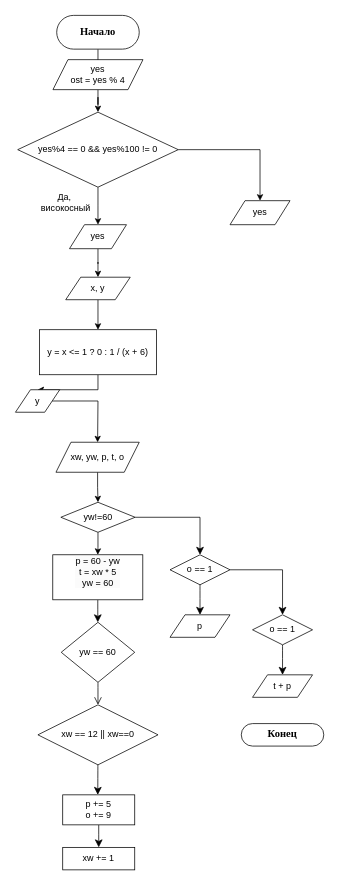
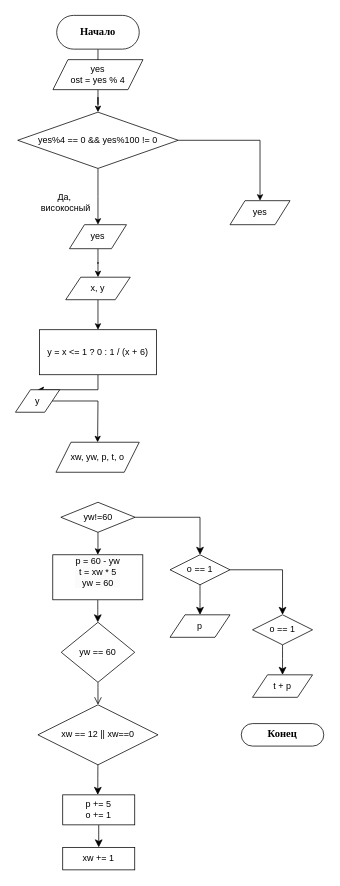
  <mxCell id="0" />
  <mxCell id="1" parent="0" />
  <mxCell id="2" style="edgeStyle=orthogonalEdgeStyle;rounded=0;orthogonalLoop=1;jettySize=auto;html=1;" edge="1" parent="1" source="3"><mxGeometry relative="1" as="geometry"><mxPoint x="130" y="79" as="targetPoint" /></mxGeometry></mxCell>
  <mxCell id="3" value="Начало" style="rounded=1;whiteSpace=wrap;html=1;arcSize=50;fontFamily=Times New Roman;fontStyle=1;labelBackgroundColor=none;fontColor=default;labelBorderColor=none;fontSize=14;spacing=8;" vertex="1" parent="1"><mxGeometry x="75" y="20" width="110" height="45" as="geometry" /></mxCell>
  <mxCell id="4" value="Конец" style="rounded=1;whiteSpace=wrap;html=1;arcSize=50;fontFamily=Times New Roman;fontStyle=1;labelBackgroundColor=none;fontColor=default;labelBorderColor=none;fontSize=14;spacing=8;" vertex="1" parent="1"><mxGeometry x="321" y="964" width="110" height="30" as="geometry" /></mxCell>
  <mxCell id="5" style="edgeStyle=orthogonalEdgeStyle;rounded=0;orthogonalLoop=1;jettySize=auto;html=1;entryX=0.5;entryY=0;entryDx=0;entryDy=0;" edge="1" parent="1" source="6" target="9"><mxGeometry relative="1" as="geometry"><mxPoint x="130" y="139" as="targetPoint" /></mxGeometry></mxCell>
  <mxCell id="6" value="yes&lt;div&gt;ost = yes % 4&lt;/div&gt;" style="shape=parallelogram;perimeter=parallelogramPerimeter;whiteSpace=wrap;html=1;fixedSize=1;" vertex="1" parent="1"><mxGeometry x="70" y="79" width="120" height="40" as="geometry" /></mxCell>
  <mxCell id="7" style="edgeStyle=orthogonalEdgeStyle;rounded=0;orthogonalLoop=1;jettySize=auto;html=1;entryX=0.5;entryY=0;entryDx=0;entryDy=0;" edge="1" parent="1" source="9" target="11"><mxGeometry relative="1" as="geometry"><mxPoint x="356" y="259" as="targetPoint" /></mxGeometry></mxCell>
  <mxCell id="8" style="edgeStyle=orthogonalEdgeStyle;rounded=0;orthogonalLoop=1;jettySize=auto;html=1;" edge="1" parent="1" source="9"><mxGeometry relative="1" as="geometry"><mxPoint x="130" y="299" as="targetPoint" /></mxGeometry></mxCell>
- <mxCell id="9" value="yes%4 == 0 &amp;amp;&amp;amp; yes%100 != 0" style="rhombus;whiteSpace=wrap;html=1;" vertex="1" parent="1"><mxGeometry x="23" y="149" width="214" height="100" as="geometry" /></mxCell>
+ <mxCell id="9" value="yes%4 == 0 &amp;amp;&amp;amp; yes%100 != 0" style="rhombus;whiteSpace=wrap;html=1;" vertex="1" parent="1"><mxGeometry x="23" y="149" width="214" height="75" as="geometry" /></mxCell>
  <mxCell id="10" value="Да,&lt;div&gt;&amp;nbsp;високосный&lt;/div&gt;" style="text;html=1;align=center;verticalAlign=middle;resizable=0;points=[];autosize=1;strokeColor=none;fillColor=none;" vertex="1" parent="1"><mxGeometry x="40" y="249" width="90" height="40" as="geometry" /></mxCell>
  <mxCell id="11" value="yes" style="shape=parallelogram;perimeter=parallelogramPerimeter;whiteSpace=wrap;html=1;fixedSize=1;" vertex="1" parent="1"><mxGeometry x="306" y="267" width="80" height="32" as="geometry" /></mxCell>
  <mxCell id="12" style="edgeStyle=orthogonalEdgeStyle;rounded=0;orthogonalLoop=1;jettySize=auto;html=1;" edge="1" parent="1" source="13" target="15"><mxGeometry relative="1" as="geometry"><mxPoint x="130" y="379" as="targetPoint" /></mxGeometry></mxCell>
  <mxCell id="13" value="yes" style="shape=parallelogram;perimeter=parallelogramPerimeter;whiteSpace=wrap;html=1;fixedSize=1;" vertex="1" parent="1"><mxGeometry x="92" y="299" width="76" height="32" as="geometry" /></mxCell>
  <mxCell id="14" style="edgeStyle=orthogonalEdgeStyle;rounded=0;orthogonalLoop=1;jettySize=auto;html=1;entryX=0.5;entryY=0;entryDx=0;entryDy=0;" edge="1" parent="1" source="15" target="17"><mxGeometry relative="1" as="geometry" /></mxCell>
  <mxCell id="15" value="x, y" style="shape=parallelogram;perimeter=parallelogramPerimeter;whiteSpace=wrap;html=1;fixedSize=1;" vertex="1" parent="1"><mxGeometry x="87" y="369" width="86" height="30" as="geometry" /></mxCell>
  <mxCell id="16" style="edgeStyle=orthogonalEdgeStyle;rounded=0;orthogonalLoop=1;jettySize=auto;html=1;entryX=0.5;entryY=0;entryDx=0;entryDy=0;" edge="1" parent="1" source="17" target="19"><mxGeometry relative="1" as="geometry" /></mxCell>
  <mxCell id="17" value="y = x &amp;lt;= 1 ? 0 : 1 / (x + 6)" style="rounded=0;whiteSpace=wrap;html=1;" vertex="1" parent="1"><mxGeometry x="52" y="439" width="156" height="60" as="geometry" /></mxCell>
  <mxCell id="18" style="edgeStyle=orthogonalEdgeStyle;rounded=0;orthogonalLoop=1;jettySize=auto;html=1;" edge="1" parent="1" source="19"><mxGeometry relative="1" as="geometry"><mxPoint x="129.5" y="589" as="targetPoint" /></mxGeometry></mxCell>
  <mxCell id="19" value="y" style="shape=parallelogram;perimeter=parallelogramPerimeter;whiteSpace=wrap;html=1;fixedSize=1;" vertex="1" parent="1"><mxGeometry x="20" y="519" width="59" height="30" as="geometry" /></mxCell>
- <mxCell id="20" style="edgeStyle=orthogonalEdgeStyle;rounded=0;orthogonalLoop=1;jettySize=auto;html=1;" edge="1" parent="1" source="21" target="24"><mxGeometry relative="1" as="geometry"><mxPoint x="129.5" y="679" as="targetPoint" /></mxGeometry></mxCell>
  <mxCell id="21" value="xw, yw, p, t, o" style="shape=parallelogram;perimeter=parallelogramPerimeter;whiteSpace=wrap;html=1;fixedSize=1;" vertex="1" parent="1"><mxGeometry x="74" y="589" width="111" height="40" as="geometry" /></mxCell>
  <mxCell id="22" style="edgeStyle=orthogonalEdgeStyle;rounded=0;orthogonalLoop=1;jettySize=auto;html=1;entryX=0.5;entryY=0;entryDx=0;entryDy=0;" edge="1" parent="1" source="24" target="31"><mxGeometry relative="1" as="geometry"><mxPoint x="302" y="719" as="targetPoint" /></mxGeometry></mxCell>
  <mxCell id="23" value="" style="edgeStyle=orthogonalEdgeStyle;rounded=0;orthogonalLoop=1;jettySize=auto;html=1;fontSize=12;startSize=8;endSize=8;" edge="1" parent="1" source="24" target="36"><mxGeometry relative="1" as="geometry" /></mxCell>
  <mxCell id="24" value="yw!=60" style="rhombus;whiteSpace=wrap;html=1;" vertex="1" parent="1"><mxGeometry x="80.5" y="669" width="99" height="40" as="geometry" /></mxCell>
  <mxCell id="25" style="edgeStyle=none;curved=1;rounded=0;orthogonalLoop=1;jettySize=auto;html=1;fontSize=12;startSize=8;endSize=8;entryX=0.5;entryY=0;entryDx=0;entryDy=0;endArrow=open;" edge="1" parent="1" source="26" target="29"><mxGeometry relative="1" as="geometry"><mxPoint x="130" y="959" as="targetPoint" /></mxGeometry></mxCell>
  <mxCell id="26" value="yw == 60" style="rhombus;whiteSpace=wrap;html=1;" vertex="1" parent="1"><mxGeometry x="81" y="829" width="98" height="80" as="geometry" /></mxCell>
  <mxCell id="27" value="xw += 1" style="rounded=0;whiteSpace=wrap;html=1;" vertex="1" parent="1"><mxGeometry x="83" y="1129" width="96" height="30" as="geometry" /></mxCell>
  <mxCell id="28" style="edgeStyle=none;curved=1;rounded=0;orthogonalLoop=1;jettySize=auto;html=1;fontSize=12;startSize=8;endSize=8;" edge="1" parent="1" source="29"><mxGeometry relative="1" as="geometry"><mxPoint x="129.75" y="1059" as="targetPoint" /></mxGeometry></mxCell>
  <mxCell id="29" value="xw == 12 || xw==0" style="rhombus;whiteSpace=wrap;html=1;" vertex="1" parent="1"><mxGeometry x="49.94" y="939" width="160.12" height="80" as="geometry" /></mxCell>
  <mxCell id="30" style="edgeStyle=none;curved=1;rounded=0;orthogonalLoop=1;jettySize=auto;html=1;fontSize=12;startSize=8;endSize=8;" edge="1" parent="1" source="31"><mxGeometry relative="1" as="geometry"><mxPoint x="129.75" y="829" as="targetPoint" /></mxGeometry></mxCell>
  <mxCell id="31" value="&#10;&lt;div style=&quot;forced-color-adjust: none; color: rgb(0, 0, 0); font-family: Helvetica; font-size: 12px; font-style: normal; font-variant-ligatures: normal; font-variant-caps: normal; font-weight: 400; letter-spacing: normal; orphans: 2; text-align: center; text-indent: 0px; text-transform: none; widows: 2; word-spacing: 0px; -webkit-text-stroke-width: 0px; white-space: normal; background-color: rgb(251, 251, 251); text-decoration-thickness: initial; text-decoration-style: initial; text-decoration-color: initial;&quot;&gt;&lt;span style=&quot;forced-color-adjust: none; font-size: 12px;&quot;&gt;p = 60 - yw&lt;/span&gt;&lt;/div&gt;&lt;div style=&quot;forced-color-adjust: none; color: rgb(0, 0, 0); font-family: Helvetica; font-size: 12px; font-style: normal; font-variant-ligatures: normal; font-variant-caps: normal; font-weight: 400; letter-spacing: normal; orphans: 2; text-align: center; text-indent: 0px; text-transform: none; widows: 2; word-spacing: 0px; -webkit-text-stroke-width: 0px; white-space: normal; background-color: rgb(251, 251, 251); text-decoration-thickness: initial; text-decoration-style: initial; text-decoration-color: initial;&quot;&gt;&lt;span style=&quot;forced-color-adjust: none; font-size: 12px;&quot;&gt;t = xw * 5&lt;/span&gt;&lt;/div&gt;&lt;div style=&quot;forced-color-adjust: none; color: rgb(0, 0, 0); font-family: Helvetica; font-size: 12px; font-style: normal; font-variant-ligatures: normal; font-variant-caps: normal; font-weight: 400; letter-spacing: normal; orphans: 2; text-align: center; text-indent: 0px; text-transform: none; widows: 2; word-spacing: 0px; -webkit-text-stroke-width: 0px; white-space: normal; background-color: rgb(251, 251, 251); text-decoration-thickness: initial; text-decoration-style: initial; text-decoration-color: initial;&quot;&gt;&lt;span style=&quot;forced-color-adjust: none; font-size: 12px;&quot;&gt;yw = 60&lt;/span&gt;&lt;/div&gt;&#10;&#10;" style="rounded=0;whiteSpace=wrap;html=1;" vertex="1" parent="1"><mxGeometry x="69.75" y="739" width="120" height="60" as="geometry" /></mxCell>
  <mxCell id="32" style="edgeStyle=none;curved=1;rounded=0;orthogonalLoop=1;jettySize=auto;html=1;entryX=0.5;entryY=0;entryDx=0;entryDy=0;fontSize=12;startSize=8;endSize=8;" edge="1" parent="1" source="33" target="27"><mxGeometry relative="1" as="geometry" /></mxCell>
- <mxCell id="33" value="&lt;div style=&quot;text-align: start;&quot;&gt;&lt;div&gt;p += 5&lt;/div&gt;&lt;div&gt;o += 9&lt;/div&gt;&lt;/div&gt;" style="rounded=0;whiteSpace=wrap;html=1;" vertex="1" parent="1"><mxGeometry x="83" y="1059" width="96" height="40" as="geometry" /></mxCell>
+ <mxCell id="33" value="&lt;div style=&quot;text-align: start;&quot;&gt;&lt;div&gt;p += 5&lt;/div&gt;&lt;div&gt;o += 1&lt;/div&gt;&lt;/div&gt;" style="rounded=0;whiteSpace=wrap;html=1;" vertex="1" parent="1"><mxGeometry x="83" y="1059" width="96" height="40" as="geometry" /></mxCell>
  <mxCell id="34" style="edgeStyle=none;curved=1;rounded=0;orthogonalLoop=1;jettySize=auto;html=1;fontSize=12;startSize=8;endSize=8;" edge="1" parent="1" source="36"><mxGeometry relative="1" as="geometry"><mxPoint x="266" y="819" as="targetPoint" /></mxGeometry></mxCell>
  <mxCell id="35" style="edgeStyle=orthogonalEdgeStyle;rounded=0;orthogonalLoop=1;jettySize=auto;html=1;fontSize=12;startSize=8;endSize=8;entryX=0.5;entryY=0;entryDx=0;entryDy=0;" edge="1" parent="1" source="36" target="38"><mxGeometry relative="1" as="geometry"><mxPoint x="396" y="829" as="targetPoint" /></mxGeometry></mxCell>
  <mxCell id="36" value="o == 1" style="rhombus;whiteSpace=wrap;html=1;" vertex="1" parent="1"><mxGeometry x="226" y="739" width="80" height="40" as="geometry" /></mxCell>
  <mxCell id="37" style="edgeStyle=none;curved=1;rounded=0;orthogonalLoop=1;jettySize=auto;html=1;fontSize=12;startSize=8;endSize=8;" edge="1" parent="1" source="38"><mxGeometry relative="1" as="geometry"><mxPoint x="376" y="899" as="targetPoint" /></mxGeometry></mxCell>
  <mxCell id="38" value="o == 1" style="rhombus;whiteSpace=wrap;html=1;" vertex="1" parent="1"><mxGeometry x="336" y="819" width="80" height="40" as="geometry" /></mxCell>
  <mxCell id="39" value="p" style="shape=parallelogram;perimeter=parallelogramPerimeter;whiteSpace=wrap;html=1;fixedSize=1;" vertex="1" parent="1"><mxGeometry x="226" y="819" width="80" height="30" as="geometry" /></mxCell>
  <mxCell id="40" value="t + p" style="shape=parallelogram;perimeter=parallelogramPerimeter;whiteSpace=wrap;html=1;fixedSize=1;" vertex="1" parent="1"><mxGeometry x="336" y="899" width="80" height="30" as="geometry" /></mxCell>
